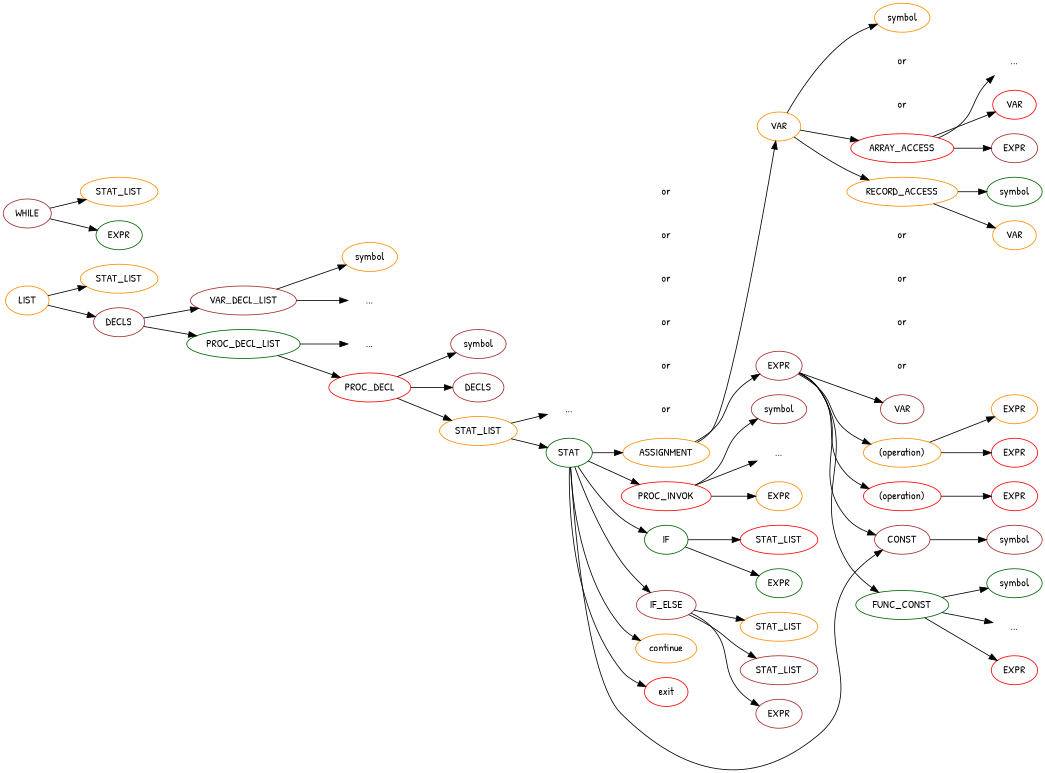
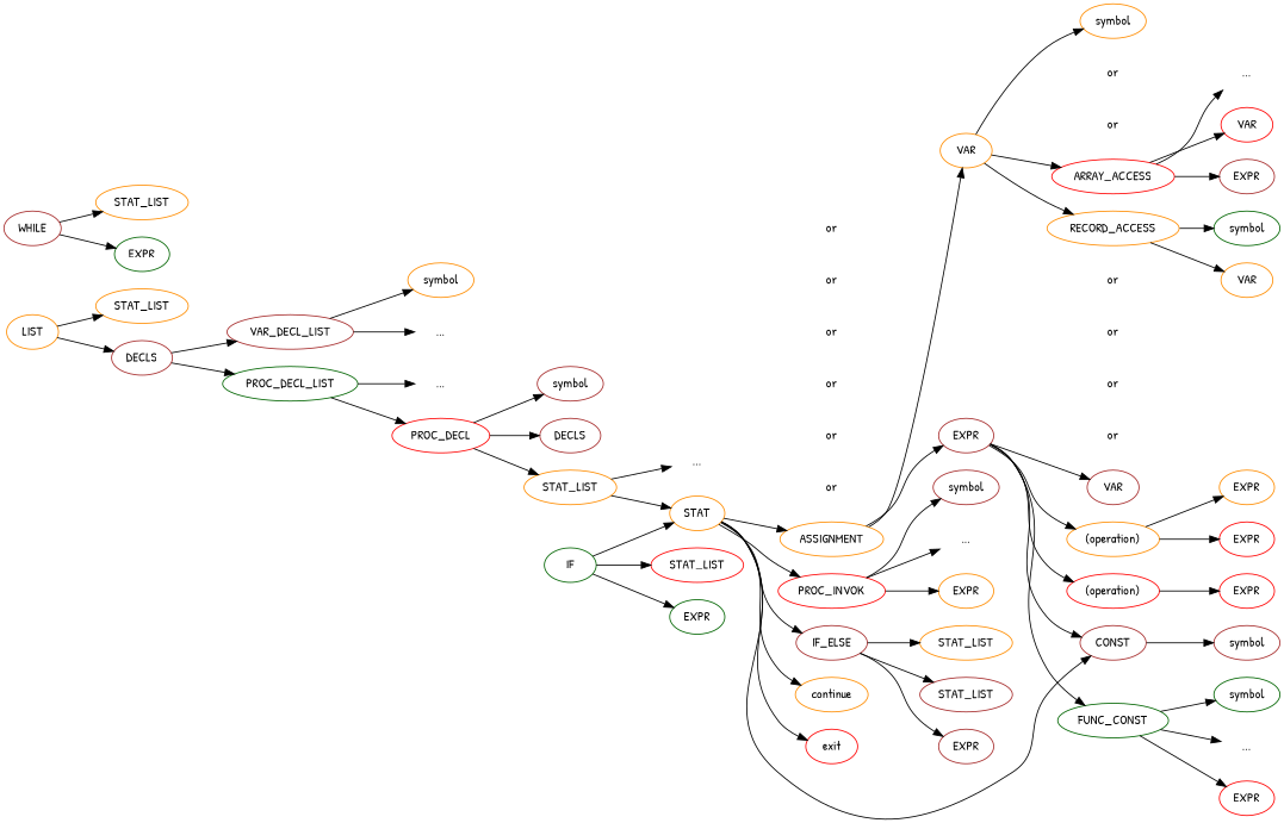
  digraph {
    fontname="Patrick Hand"
    ordering=out
    rankdir=LR
    node [color=darkorange fontname="Patrick Hand"]
    edge [fontname="Patrick Hand"]
    n1 [label=symbol]
    n2 [color=brown label=symbol]
    n3 [label=symbol]
    n4 [color=darkgreen label=symbol]
    n5 [color=brown label=symbol]
    n6 [color=darkgreen label=symbol]
    n7 [color=brown label=symbol]
    n8 [color=red label="..." shape=plaintext]
    n9 [color=brown label="..." shape=plaintext]
    n10 [color=red label="..." shape=plaintext]
    n11 [color=darkgreen label="..." shape=plaintext]
    n12 [color=brown label="..." shape=plaintext]
    n13 [label="..." shape=plaintext]
    n14 [label=or shape=plaintext]
    n15 [label=or shape=plaintext]
    n16 [color=darkgreen label=or shape=plaintext]
    n17 [color=darkgreen label=or shape=plaintext]
    n18 [color=darkgreen label=or shape=plaintext]
    n19 [color=brown label=or shape=plaintext]
    n20 [color=brown label=or shape=plaintext]
    n21 [label=or shape=plaintext]
    n22 [color=darkgreen label=or shape=plaintext]
    n23 [label=or shape=plaintext]
    n24 [color=brown label=or shape=plaintext]
    n25 [color=red label=or shape=plaintext]
    n26 [color=brown label=DECLS]
    n27 [label=STAT_LIST]
    n28 [color=red label=STAT_LIST]
    n29 [label=STAT_LIST]
    n30 [color=brown label=STAT_LIST]
    n31 [label=STAT_LIST]
    n32 [color=red label=VAR]
    n33 [label=VAR]
    n34 [color=brown label=VAR]
    n35 [color=brown label=EXPR]
    n36 [color=red label=EXPR]
    n37 [label=EXPR]
    n38 [color=red label=EXPR]
    n39 [color=red label=EXPR]
    n40 [label=EXPR]
    n41 [color=darkgreen label=EXPR]
    n42 [color=brown label=EXPR]
    n43 [color=darkgreen label=EXPR]
    n44 [label="(operation)"]
    n45 [color=red label="(operation)"]
    n46 [label=LIST]
    DECLS [color=brown]
    VAR_DECL_LIST [color=brown]
    PROC_DECL_LIST [color=darkgreen]
    PROC_DECL [color=red]
    STAT_LIST
-   STAT [color=darkgreen]
+   STAT
    ASSIGNMENT
    PROC_INVOK [color=red]
    IF [color=darkgreen]
    IF_ELSE [color=brown]
    continue
    exit [color=red]
    CONST [color=brown]
    VAR
    EXPR [color=brown]
    WHILE [color=brown]
    ARRAY_ACCESS [color=red]
    RECORD_ACCESS
    n65 [color=darkgreen label=FUNC_CONST]
    n44 -> n37
    n44 -> n38
    n45 -> n39
    n46 -> n27
    n46 -> DECLS
    DECLS -> VAR_DECL_LIST
    DECLS -> PROC_DECL_LIST
    VAR_DECL_LIST -> n1
    VAR_DECL_LIST -> n8
    PROC_DECL_LIST -> n9
    PROC_DECL_LIST -> PROC_DECL
    PROC_DECL -> n2
    PROC_DECL -> n26
    PROC_DECL -> STAT_LIST
    STAT_LIST -> n10
    STAT_LIST -> STAT
    STAT -> n14 [style=invis]
    STAT -> n15 [style=invis]
    STAT -> n16 [style=invis]
    STAT -> n17 [style=invis]
    STAT -> n18 [style=invis]
    STAT -> n19 [style=invis]
    STAT -> ASSIGNMENT
    STAT -> PROC_INVOK
-   STAT -> IF
+   IF -> STAT
    STAT -> IF_ELSE
    STAT -> continue
    STAT -> exit
    STAT -> CONST
    ASSIGNMENT -> VAR
    ASSIGNMENT -> EXPR
    PROC_INVOK -> n7
    PROC_INVOK -> n13
    PROC_INVOK -> n40
    IF -> n28
    IF -> n41
    IF_ELSE -> n29
    IF_ELSE -> n30
    IF_ELSE -> n42
    CONST -> n5
    VAR -> n3
    VAR -> n20 [style=invis]
    VAR -> n21 [style=invis]
    VAR -> ARRAY_ACCESS
    VAR -> RECORD_ACCESS
    EXPR -> n22 [style=invis]
    EXPR -> n23 [style=invis]
    EXPR -> n24 [style=invis]
    EXPR -> n25 [style=invis]
    EXPR -> n34
    EXPR -> n44
    EXPR -> n45
    EXPR -> CONST
    EXPR -> n65
    WHILE -> n31
    WHILE -> n43
    ARRAY_ACCESS -> n11
    ARRAY_ACCESS -> n32
    ARRAY_ACCESS -> n35
    RECORD_ACCESS -> n4
    RECORD_ACCESS -> n33
    n65 -> n6
    n65 -> n12
    n65 -> n36
  }
